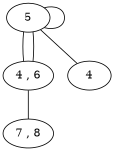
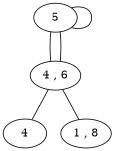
  graph {
    5
    "4 , 6"
    n3 [label=4]
-   "7 , 8"
+   "7 , 8" [label="1 , 8"]
    5 -- 5
    5 -- "4 , 6"
    "4 , 6" -- 5
-   5 -- n3
+   "4 , 6" -- n3
    "4 , 6" -- "7 , 8"
  }
